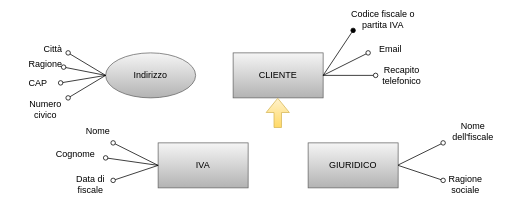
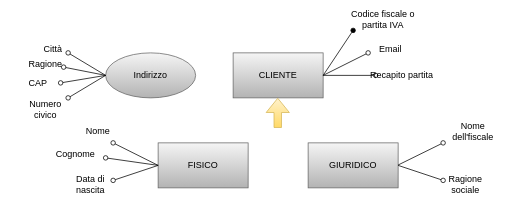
  <mxCell id="0" />
  <mxCell id="1" parent="0" />
  <mxCell id="2" value="CLIENTE" style="rounded=0;whiteSpace=wrap;html=1;fillColor=#f5f5f5;gradientColor=#b3b3b3;strokeColor=#666666;" vertex="1" parent="1"><mxGeometry x="310" y="70" width="120" height="60" as="geometry" /></mxCell>
- <mxCell id="3" value="IVA" style="rounded=0;whiteSpace=wrap;html=1;fillColor=#f5f5f5;gradientColor=#b3b3b3;strokeColor=#666666;" vertex="1" parent="1"><mxGeometry x="210" y="190" width="120" height="60" as="geometry" /></mxCell>
+ <mxCell id="3" value="FISICO" style="rounded=0;whiteSpace=wrap;html=1;fillColor=#f5f5f5;gradientColor=#b3b3b3;strokeColor=#666666;" vertex="1" parent="1"><mxGeometry x="210" y="190" width="120" height="60" as="geometry" /></mxCell>
  <mxCell id="4" value="GIURIDICO" style="rounded=0;whiteSpace=wrap;html=1;fillColor=#f5f5f5;gradientColor=#b3b3b3;strokeColor=#666666;" vertex="1" parent="1"><mxGeometry x="410" y="190" width="120" height="60" as="geometry" /></mxCell>
  <mxCell id="5" value="" style="shape=flexArrow;endArrow=classic;html=1;rounded=0;fillColor=#fff2cc;gradientColor=#ffd966;strokeColor=#d6b656;" edge="1" parent="1"><mxGeometry width="50" height="50" relative="1" as="geometry"><mxPoint x="369.5" y="170" as="sourcePoint" /><mxPoint x="369.5" y="130" as="targetPoint" /></mxGeometry></mxCell>
  <mxCell id="6" value="" style="endArrow=oval;html=1;rounded=0;endFill=1;" edge="1" parent="1"><mxGeometry width="50" height="50" relative="1" as="geometry"><mxPoint x="430" y="100" as="sourcePoint" /><mxPoint x="470" y="40" as="targetPoint" /><Array as="points" /></mxGeometry></mxCell>
  <mxCell id="7" value="" style="endArrow=oval;html=1;rounded=0;endFill=0;" edge="1" parent="1"><mxGeometry width="50" height="50" relative="1" as="geometry"><mxPoint x="430" y="100" as="sourcePoint" /><mxPoint x="490" y="70" as="targetPoint" /><Array as="points" /></mxGeometry></mxCell>
  <mxCell id="8" value="Codice fiscale o partita IVA" style="text;html=1;strokeColor=none;fillColor=none;align=center;verticalAlign=middle;whiteSpace=wrap;rounded=0;" vertex="1" parent="1"><mxGeometry x="450" y="20" width="120" height="10" as="geometry" /></mxCell>
  <mxCell id="9" value="Email" style="text;html=1;strokeColor=none;fillColor=none;align=center;verticalAlign=middle;whiteSpace=wrap;rounded=0;" vertex="1" parent="1"><mxGeometry x="490" y="60" width="60" height="10" as="geometry" /></mxCell>
  <mxCell id="10" value="" style="endArrow=oval;html=1;rounded=0;endFill=0;exitX=1;exitY=0.5;exitDx=0;exitDy=0;" edge="1" parent="1" source="2"><mxGeometry width="50" height="50" relative="1" as="geometry"><mxPoint x="440" y="110" as="sourcePoint" /><mxPoint x="500" y="100" as="targetPoint" /><Array as="points" /></mxGeometry></mxCell>
- <mxCell id="11" value="Recapito telefonico" style="text;html=1;strokeColor=none;fillColor=none;align=center;verticalAlign=middle;whiteSpace=wrap;rounded=0;" vertex="1" parent="1"><mxGeometry x="490" y="95" width="90" height="10" as="geometry" /></mxCell>
+ <mxCell id="11" value="Recapito partita" style="text;html=1;strokeColor=none;fillColor=none;align=center;verticalAlign=middle;whiteSpace=wrap;rounded=0;" vertex="1" parent="1"><mxGeometry x="490" y="95" width="90" height="10" as="geometry" /></mxCell>
  <mxCell id="12" value="" style="endArrow=oval;html=1;rounded=0;endFill=0;exitX=1;exitY=0.5;exitDx=0;exitDy=0;" edge="1" parent="1"><mxGeometry width="50" height="50" relative="1" as="geometry"><mxPoint x="530" y="219.5" as="sourcePoint" /><mxPoint x="590" y="190" as="targetPoint" /><Array as="points" /></mxGeometry></mxCell>
  <mxCell id="13" value="Nome dell'fiscale" style="text;html=1;strokeColor=none;fillColor=none;align=center;verticalAlign=middle;whiteSpace=wrap;rounded=0;" vertex="1" parent="1"><mxGeometry x="600" y="170" width="60" height="10" as="geometry" /></mxCell>
  <mxCell id="14" value="" style="endArrow=oval;html=1;rounded=0;endFill=0;" edge="1" parent="1"><mxGeometry width="50" height="50" relative="1" as="geometry"><mxPoint x="530" y="220" as="sourcePoint" /><mxPoint x="590" y="240" as="targetPoint" /><Array as="points" /></mxGeometry></mxCell>
  <mxCell id="15" value="Ragione sociale" style="text;html=1;strokeColor=none;fillColor=none;align=center;verticalAlign=middle;whiteSpace=wrap;rounded=0;" vertex="1" parent="1"><mxGeometry x="590" y="240" width="60" height="10" as="geometry" /></mxCell>
  <mxCell id="16" value="" style="endArrow=oval;html=1;rounded=0;endFill=0;" edge="1" parent="1"><mxGeometry width="50" height="50" relative="1" as="geometry"><mxPoint x="210" y="220" as="sourcePoint" /><mxPoint x="150" y="190" as="targetPoint" /><Array as="points" /></mxGeometry></mxCell>
  <mxCell id="17" value="Nome" style="text;html=1;strokeColor=none;fillColor=none;align=center;verticalAlign=middle;whiteSpace=wrap;rounded=0;" vertex="1" parent="1"><mxGeometry x="100" y="170" width="60" height="10" as="geometry" /></mxCell>
  <mxCell id="18" value="" style="endArrow=oval;html=1;rounded=0;endFill=0;" edge="1" parent="1"><mxGeometry width="50" height="50" relative="1" as="geometry"><mxPoint x="210" y="220" as="sourcePoint" /><mxPoint x="140" y="210" as="targetPoint" /><Array as="points" /></mxGeometry></mxCell>
  <mxCell id="19" value="Cognome" style="text;html=1;strokeColor=none;fillColor=none;align=center;verticalAlign=middle;whiteSpace=wrap;rounded=0;" vertex="1" parent="1"><mxGeometry x="70" y="200" width="60" height="10" as="geometry" /></mxCell>
  <mxCell id="20" value="Indirizzo" style="ellipse;whiteSpace=wrap;html=1;rounded=0;strokeColor=#666666;fillColor=#f5f5f5;gradientColor=#b3b3b3;" vertex="1" parent="1"><mxGeometry x="140" y="70" width="120" height="60" as="geometry" /></mxCell>
  <mxCell id="21" value="" style="endArrow=oval;html=1;rounded=0;endFill=0;entryX=0.9;entryY=0.9;entryDx=0;entryDy=0;entryPerimeter=0;" edge="1" parent="1" target="22"><mxGeometry width="50" height="50" relative="1" as="geometry"><mxPoint x="140" y="100" as="sourcePoint" /><mxPoint x="90" y="72.5" as="targetPoint" /><Array as="points" /></mxGeometry></mxCell>
  <mxCell id="22" value="Ragione" style="text;html=1;strokeColor=none;fillColor=none;align=center;verticalAlign=middle;whiteSpace=wrap;rounded=0;" vertex="1" parent="1"><mxGeometry x="30" y="80" width="60" height="10" as="geometry" /></mxCell>
  <mxCell id="23" value="" style="endArrow=oval;html=1;rounded=0;endFill=0;exitX=0;exitY=0.5;exitDx=0;exitDy=0;" edge="1" parent="1" source="20"><mxGeometry width="50" height="50" relative="1" as="geometry"><mxPoint x="140" y="105" as="sourcePoint" /><mxPoint x="80" y="110" as="targetPoint" /><Array as="points" /></mxGeometry></mxCell>
  <mxCell id="24" value="CAP" style="text;html=1;strokeColor=none;fillColor=none;align=center;verticalAlign=middle;whiteSpace=wrap;rounded=0;" vertex="1" parent="1"><mxGeometry x="20" y="105" width="60" height="10" as="geometry" /></mxCell>
  <mxCell id="25" value="" style="endArrow=oval;html=1;rounded=0;endFill=0;" edge="1" parent="1"><mxGeometry width="50" height="50" relative="1" as="geometry"><mxPoint x="140" y="100" as="sourcePoint" /><mxPoint x="90" y="130" as="targetPoint" /><Array as="points" /></mxGeometry></mxCell>
  <mxCell id="26" value="Numero civico" style="text;html=1;strokeColor=none;fillColor=none;align=center;verticalAlign=middle;whiteSpace=wrap;rounded=0;" vertex="1" parent="1"><mxGeometry x="30" y="140" width="60" height="10" as="geometry" /></mxCell>
  <mxCell id="27" value="" style="endArrow=oval;html=1;rounded=0;endFill=0;" edge="1" parent="1"><mxGeometry width="50" height="50" relative="1" as="geometry"><mxPoint x="140" y="100" as="sourcePoint" /><mxPoint x="90" y="70" as="targetPoint" /><Array as="points" /></mxGeometry></mxCell>
  <mxCell id="28" value="Città" style="text;html=1;strokeColor=none;fillColor=none;align=center;verticalAlign=middle;whiteSpace=wrap;rounded=0;" vertex="1" parent="1"><mxGeometry x="40" y="60" width="60" height="10" as="geometry" /></mxCell>
  <mxCell id="29" value="" style="endArrow=oval;html=1;rounded=0;endFill=0;" edge="1" parent="1"><mxGeometry width="50" height="50" relative="1" as="geometry"><mxPoint x="210" y="220" as="sourcePoint" /><mxPoint x="150" y="240" as="targetPoint" /><Array as="points" /></mxGeometry></mxCell>
- <mxCell id="30" value="Data di fiscale" style="text;html=1;strokeColor=none;fillColor=none;align=center;verticalAlign=middle;whiteSpace=wrap;rounded=0;" vertex="1" parent="1"><mxGeometry x="90" y="240" width="60" height="10" as="geometry" /></mxCell>
+ <mxCell id="30" value="Data di nascita" style="text;html=1;strokeColor=none;fillColor=none;align=center;verticalAlign=middle;whiteSpace=wrap;rounded=0;" vertex="1" parent="1"><mxGeometry x="90" y="240" width="60" height="10" as="geometry" /></mxCell>
